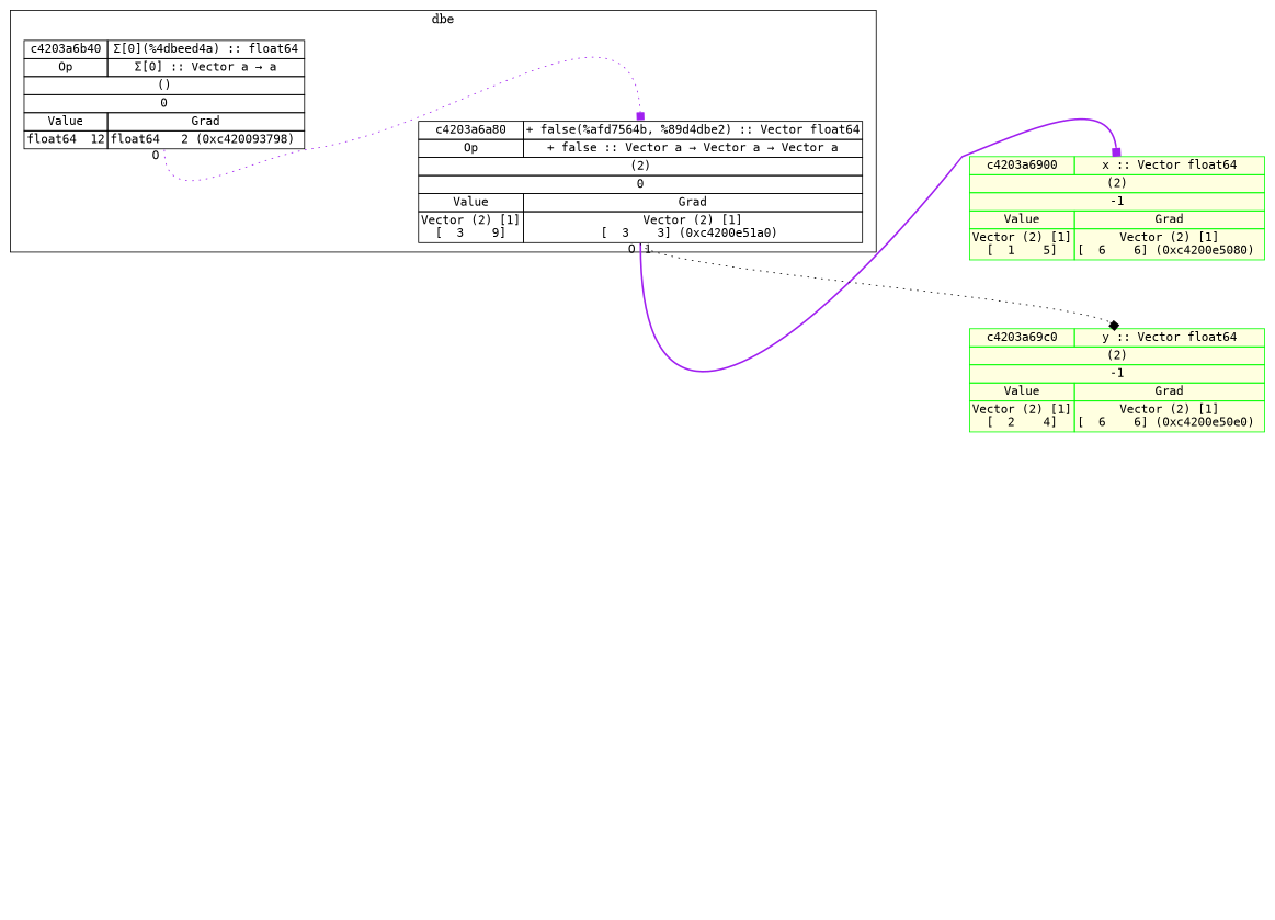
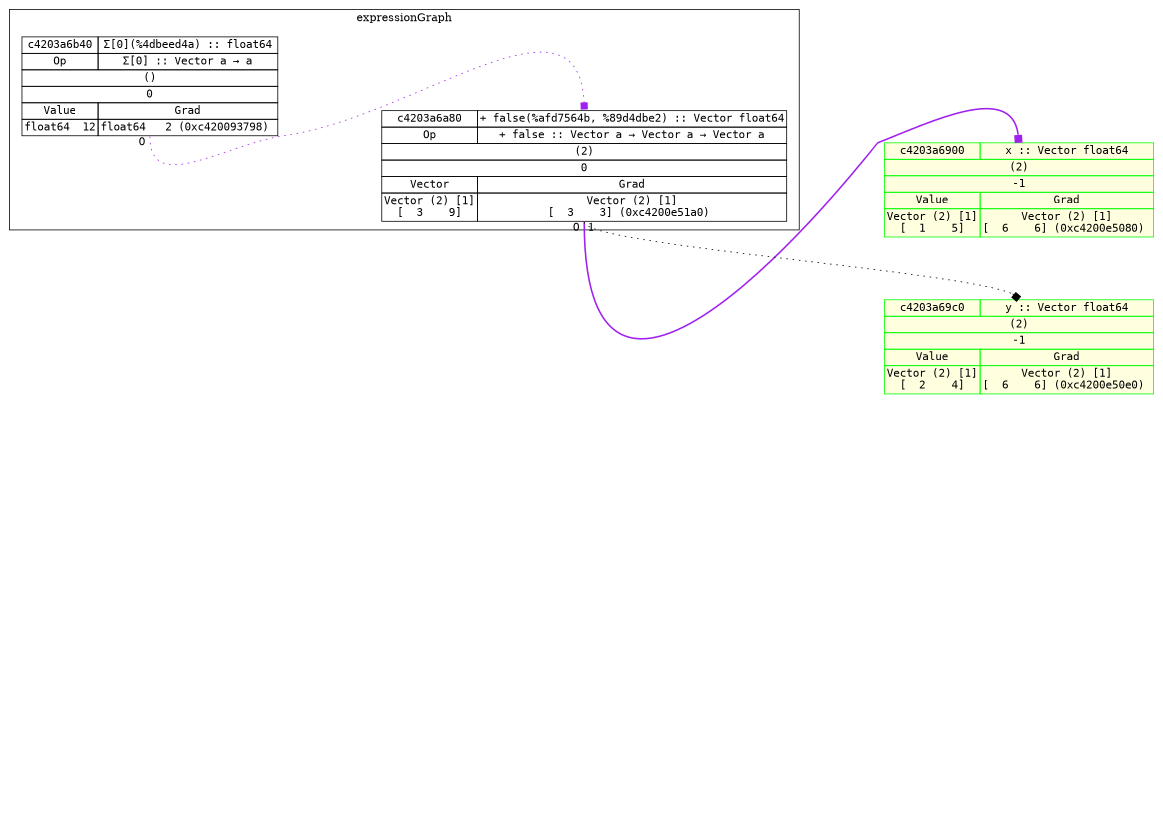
  digraph {
    nodesep=1
    rankdir=LR
    ranksep="1.5 equally"
    node [style=invis]
    edge [style=invis constraint=false weight=999]
-   n1 [fontname=monospace label=< <TABLE BORDER="0" CELLBORDER="1" CELLSPACING="0" PORT="anchor" >  <TR><TD>c4203a6a80</TD><TD>+ false(%afd7564b, %89d4dbe2) :: Vector float64</TD></TR> <TR><TD>Op</TD><TD>+ false :: Vector a → Vector a → Vector a</TD></TR> <TR><TD COLSPAN="2">(2)</TD></TR> <TR><TD COLSPAN="2">0</TD></TR> <TR><TD>Value</TD><TD>Grad</TD></TR> <TR><TD>Vector (2) [1]<BR />[  3    9]</TD><TD>Vector (2) [1]<BR />[  3    3] (0xc4200e51a0) </TD></TR>   </TABLE> > shape=none style=""]
+   n1 [fontname=monospace label=< <TABLE BORDER="0" CELLBORDER="1" CELLSPACING="0" PORT="anchor" >  <TR><TD>c4203a6a80</TD><TD>+ false(%afd7564b, %89d4dbe2) :: Vector float64</TD></TR> <TR><TD>Op</TD><TD>+ false :: Vector a → Vector a → Vector a</TD></TR> <TR><TD COLSPAN="2">(2)</TD></TR> <TR><TD COLSPAN="2">0</TD></TR> <TR><TD>Vector</TD><TD>Grad</TD></TR> <TR><TD>Vector (2) [1]<BR />[  3    9]</TD><TD>Vector (2) [1]<BR />[  3    3] (0xc4200e51a0) </TD></TR>   </TABLE> > shape=none style=""]
    n2 [fontname=monospace label=< <TABLE BORDER="0" CELLBORDER="1" CELLSPACING="0" PORT="anchor" >  <TR><TD>c4203a6b40</TD><TD>Σ[0](%4dbeed4a) :: float64</TD></TR> <TR><TD>Op</TD><TD>Σ[0] :: Vector a → a</TD></TR> <TR><TD COLSPAN="2">()</TD></TR> <TR><TD COLSPAN="2">0</TD></TR> <TR><TD>Value</TD><TD>Grad</TD></TR> <TR><TD>float64  12</TD><TD>float64   2 (0xc420093798) </TD></TR>   </TABLE> > shape=none style=""]
    insideExprG
    insideConsts
    n5 [fontname=monospace label=< <TABLE BORDER="0" CELLBORDER="1" CELLSPACING="0" PORT="anchor"  COLOR="#00FF00;" BGCOLOR="lightyellow">  <TR><TD>c4203a6900</TD><TD>x :: Vector float64</TD></TR>  <TR><TD COLSPAN="2">(2)</TD></TR> <TR><TD COLSPAN="2">-1</TD></TR> <TR><TD>Value</TD><TD>Grad</TD></TR> <TR><TD>Vector (2) [1]<BR />[  1    5]</TD><TD>Vector (2) [1]<BR />[  6    6] (0xc4200e5080) </TD></TR>   </TABLE> > shape=none style=""]
    n6 [fontname=monospace label=< <TABLE BORDER="0" CELLBORDER="1" CELLSPACING="0" PORT="anchor"  COLOR="#00FF00;" BGCOLOR="lightyellow">  <TR><TD>c4203a69c0</TD><TD>y :: Vector float64</TD></TR>  <TR><TD COLSPAN="2">(2)</TD></TR> <TR><TD COLSPAN="2">-1</TD></TR> <TR><TD>Value</TD><TD>Grad</TD></TR> <TR><TD>Vector (2) [1]<BR />[  2    4]</TD><TD>Vector (2) [1]<BR />[  6    6] (0xc4200e50e0) </TD></TR>   </TABLE> > shape=none style=""]
    insideInputs
    outsideRoot
    outsideConsts
    outsideExprG
    subgraph cluster_1 {
-     label=dbe
+     label=expressionGraph
      n1
      n2
      insideExprG
    }
    subgraph sub_2 {
      rank=max
      subgraph cluster_3 {
        label=constants
        rank=max
        insideConsts
      }
      subgraph cluster_4 {
        label=inputs
        rank=max
        n5
        n6
        insideInputs
      }
    }
    subgraph sub_5 {
      outsideRoot
      outsideConsts
      outsideExprG
    }
    n1 -> n5 [arrowhead=box color=purple headport="anchor:n" labelfloat=false style=bold taillabel=" 0 " tailport="anchor:s" constraint="" weight=""]
    n1 -> n6 [arrowhead=box color=black headport="anchor:n" labelfloat=false style=dotted taillabel=" 1 " tailport="anchor:s" constraint="" weight=""]
    n2 -> n1 [arrowhead=box color=purple headport="anchor:n" labelfloat=false style=dotted taillabel=" 0 " tailport="anchor:s" constraint="" weight=""]
    insideConsts -> insideExprG
    insideInputs -> insideConsts
    outsideRoot -> insideInputs
    outsideRoot -> outsideConsts
    outsideConsts -> insideConsts
    outsideConsts -> outsideExprG
    outsideExprG -> insideExprG
  }
